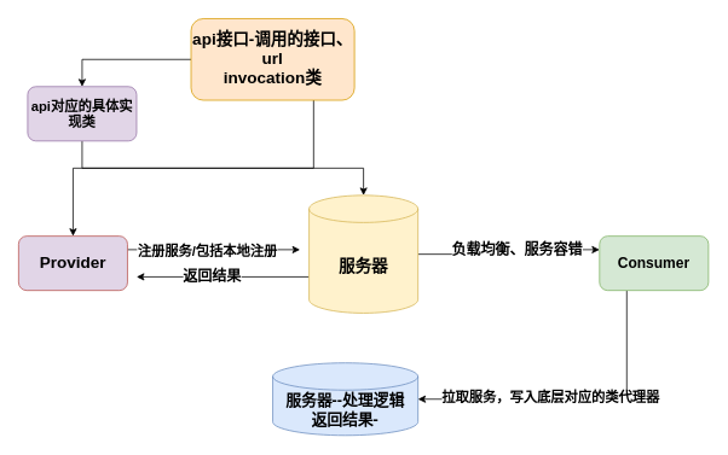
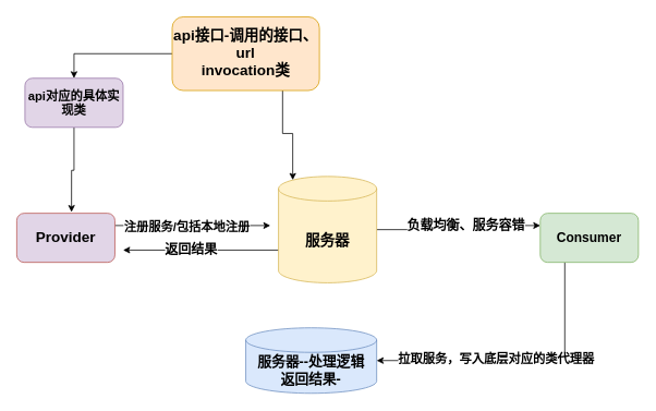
  <mxCell id="0" />
  <mxCell id="1" parent="0" />
  <mxCell id="2" style="edgeStyle=orthogonalEdgeStyle;rounded=0;orthogonalLoop=1;jettySize=auto;html=1;exitX=1;exitY=0.25;exitDx=0;exitDy=0;" edge="1" parent="1" source="4"><mxGeometry relative="1" as="geometry"><mxPoint x="330" y="275" as="targetPoint" /></mxGeometry></mxCell>
  <mxCell id="3" value="&lt;font style=&quot;font-size: 15px;&quot;&gt;&lt;b&gt;注册服务/包括本地注册&lt;/b&gt;&lt;/font&gt;" style="edgeLabel;html=1;align=center;verticalAlign=middle;resizable=0;points=[];" vertex="1" connectable="0" parent="2"><mxGeometry x="-0.083" y="1" relative="1" as="geometry"><mxPoint y="1" as="offset" /></mxGeometry></mxCell>
  <mxCell id="4" value="&lt;b&gt;&lt;font style=&quot;font-size: 18px;&quot;&gt;Provider&lt;/font&gt;&lt;/b&gt;" style="rounded=1;whiteSpace=wrap;html=1;fillColor=#e1d5e7;strokeColor=#b85450;" vertex="1" parent="1"><mxGeometry x="20" y="260" width="120" height="60" as="geometry" /></mxCell>
  <mxCell id="5" style="edgeStyle=orthogonalEdgeStyle;rounded=0;orthogonalLoop=1;jettySize=auto;html=1;exitX=0.25;exitY=1;exitDx=0;exitDy=0;entryX=1;entryY=0.5;entryDx=0;entryDy=0;entryPerimeter=0;" edge="1" parent="1" source="7" target="13"><mxGeometry relative="1" as="geometry" /></mxCell>
  <mxCell id="6" value="&lt;b&gt;&lt;font style=&quot;font-size: 15px;&quot;&gt;拉取服务，写入底层对应的类代理器&lt;/font&gt;&lt;/b&gt;" style="edgeLabel;html=1;align=center;verticalAlign=middle;resizable=0;points=[];" vertex="1" connectable="0" parent="5"><mxGeometry x="0.171" y="-3" relative="1" as="geometry"><mxPoint as="offset" /></mxGeometry></mxCell>
  <mxCell id="7" value="&lt;b&gt;&lt;font style=&quot;font-size: 16px;&quot;&gt;Consumer&lt;/font&gt;&lt;/b&gt;" style="rounded=1;whiteSpace=wrap;html=1;fillColor=#d5e8d4;strokeColor=#82b366;" vertex="1" parent="1"><mxGeometry x="660" y="260" width="120" height="60" as="geometry" /></mxCell>
  <mxCell id="8" style="edgeStyle=orthogonalEdgeStyle;rounded=0;orthogonalLoop=1;jettySize=auto;html=1;exitX=0;exitY=0;exitDx=0;exitDy=90;exitPerimeter=0;" edge="1" parent="1" source="12"><mxGeometry relative="1" as="geometry"><mxPoint x="150" y="305" as="targetPoint" /></mxGeometry></mxCell>
  <mxCell id="9" value="&lt;b&gt;&lt;font style=&quot;font-size: 16px;&quot;&gt;返回结果&lt;/font&gt;&lt;/b&gt;" style="edgeLabel;html=1;align=center;verticalAlign=middle;resizable=0;points=[];" vertex="1" connectable="0" parent="8"><mxGeometry x="0.134" y="-2" relative="1" as="geometry"><mxPoint as="offset" /></mxGeometry></mxCell>
  <mxCell id="10" style="edgeStyle=orthogonalEdgeStyle;rounded=0;orthogonalLoop=1;jettySize=auto;html=1;exitX=1;exitY=0.5;exitDx=0;exitDy=0;exitPerimeter=0;entryX=0;entryY=0.25;entryDx=0;entryDy=0;" edge="1" parent="1" source="12" target="7"><mxGeometry relative="1" as="geometry"><mxPoint x="560" y="280" as="targetPoint" /></mxGeometry></mxCell>
  <mxCell id="11" value="&lt;b&gt;&lt;font style=&quot;font-size: 16px;&quot;&gt;负载均衡、服务容错&lt;/font&gt;&lt;/b&gt;" style="edgeLabel;html=1;align=center;verticalAlign=middle;resizable=0;points=[];" vertex="1" connectable="0" parent="10"><mxGeometry x="0.102" y="1" relative="1" as="geometry"><mxPoint as="offset" /></mxGeometry></mxCell>
  <mxCell id="12" value="&lt;font style=&quot;font-size: 18px;&quot;&gt;&lt;b&gt;服务器&lt;/b&gt;&lt;/font&gt;" style="shape=cylinder3;whiteSpace=wrap;html=1;boundedLbl=1;backgroundOutline=1;size=15;fillColor=#fff2cc;strokeColor=#d6b656;" vertex="1" parent="1"><mxGeometry x="340" y="215" width="120" height="130" as="geometry" /></mxCell>
  <mxCell id="13" value="&lt;b&gt;&lt;font style=&quot;font-size: 17px;&quot;&gt;服务器--处理逻辑&lt;br&gt;返回结果-&lt;br&gt;&lt;/font&gt;&lt;/b&gt;" style="shape=cylinder3;whiteSpace=wrap;html=1;boundedLbl=1;backgroundOutline=1;size=15;fillColor=#dae8fc;strokeColor=#6c8ebf;" vertex="1" parent="1"><mxGeometry x="300" y="400" width="160" height="80" as="geometry" /></mxCell>
- <mxCell id="14" style="edgeStyle=orthogonalEdgeStyle;rounded=0;orthogonalLoop=1;jettySize=auto;html=1;exitX=0.75;exitY=1;exitDx=0;exitDy=0;" edge="1" parent="1" source="16" target="4"><mxGeometry relative="1" as="geometry" /></mxCell>
+ <mxCell id="14" style="edgeStyle=orthogonalEdgeStyle;rounded=0;orthogonalLoop=1;jettySize=auto;html=1;exitX=0.75;exitY=1;exitDx=0;exitDy=0;entryX=0.145;entryY=0;entryDx=0;entryDy=4.35;entryPerimeter=0;" edge="1" parent="1" source="16" target="12"><mxGeometry relative="1" as="geometry" /></mxCell>
  <mxCell id="15" style="edgeStyle=orthogonalEdgeStyle;rounded=0;orthogonalLoop=1;jettySize=auto;html=1;exitX=0;exitY=0.5;exitDx=0;exitDy=0;entryX=0.5;entryY=0;entryDx=0;entryDy=0;" edge="1" parent="1" source="16" target="18"><mxGeometry relative="1" as="geometry" /></mxCell>
  <mxCell id="16" value="&lt;b&gt;&lt;font style=&quot;font-size: 18px;&quot;&gt;api接口-调用的接口、url&lt;br&gt;invocation类&lt;br&gt;&lt;/font&gt;&lt;/b&gt;" style="rounded=1;whiteSpace=wrap;html=1;fillColor=#ffe6cc;strokeColor=#d79b00;" vertex="1" parent="1"><mxGeometry x="210" y="20" width="180" height="90" as="geometry" /></mxCell>
- <mxCell id="17" style="edgeStyle=orthogonalEdgeStyle;rounded=0;orthogonalLoop=1;jettySize=auto;html=1;exitX=0.5;exitY=1;exitDx=0;exitDy=0;" edge="1" parent="1" source="18" target="12"><mxGeometry relative="1" as="geometry" /></mxCell>
+ <mxCell id="17" style="edgeStyle=orthogonalEdgeStyle;rounded=0;orthogonalLoop=1;jettySize=auto;html=1;exitX=0.5;exitY=1;exitDx=0;exitDy=0;entryX=0.558;entryY=-0.025;entryDx=0;entryDy=0;entryPerimeter=0;" edge="1" parent="1" source="18" target="4"><mxGeometry relative="1" as="geometry" /></mxCell>
  <mxCell id="18" value="&lt;b&gt;&lt;font style=&quot;font-size: 15px;&quot;&gt;api对应的具体实现类&lt;/font&gt;&lt;/b&gt;" style="rounded=1;whiteSpace=wrap;html=1;fillColor=#e1d5e7;strokeColor=#9673a6;" vertex="1" parent="1"><mxGeometry x="30" y="95" width="120" height="60" as="geometry" /></mxCell>
